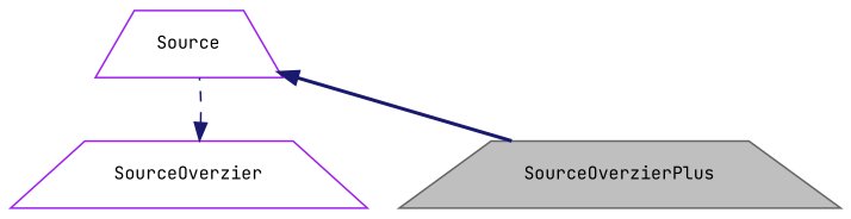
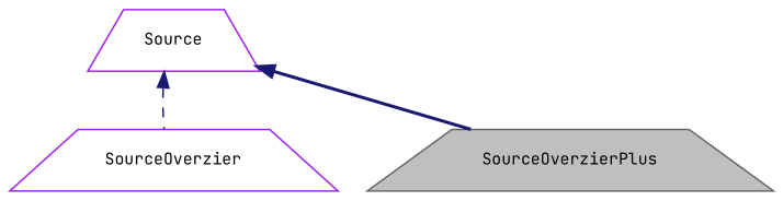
  digraph {
    fontname="JetBrains Mono"
    node [color=purple fillcolor=white fontname="JetBrains Mono" fontsize=10 shape=trapezium style=filled]
    edge [color=midnightblue dir=back fontname="JetBrains Mono" fontsize=10 labelfontname=Helvetica labelfontsize=10]
    n1 [color=gray40 fillcolor=grey75 fontcolor=black height=0.2 label=SourceOverzierPlus width=0.4]
    n2 [height=0.2 label=SourceOverzier width=0.4]
    n3 [height=0.2 label=Source width=0.4]
    n3 -> n1 [style=bold]
-   n2 -> n3 [style=dashed]
+   n3 -> n2 [style=dashed]
  }
